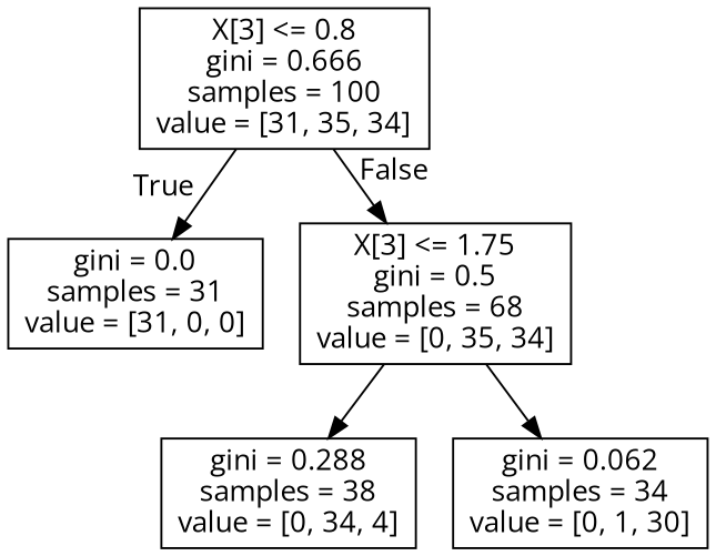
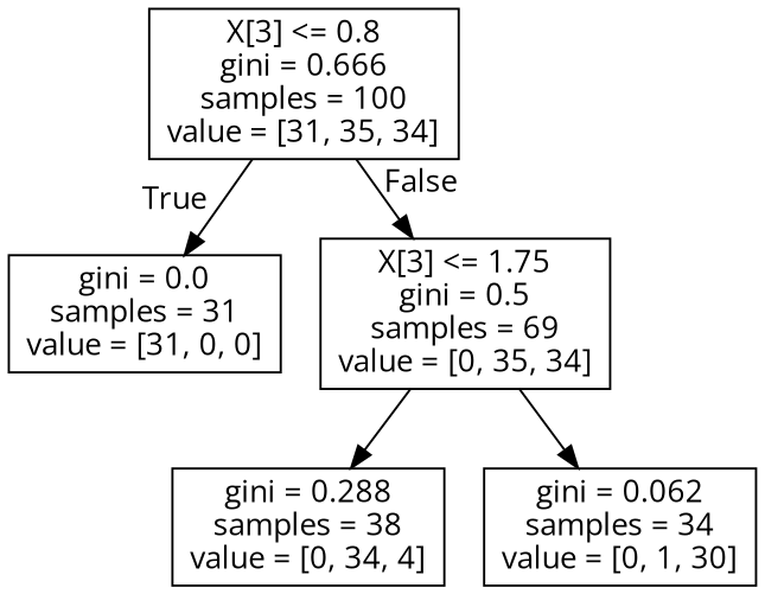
  digraph {
    fontname="Open Sans"
    node [fontname="Open Sans" shape=box]
    edge [fontname="Open Sans"]
    n1 [label="X[3] <= 0.8\ngini = 0.666\nsamples = 100\nvalue = [31, 35, 34]"]
    n2 [label="gini = 0.0\nsamples = 31\nvalue = [31, 0, 0]"]
-   n3 [label="X[3] <= 1.75\ngini = 0.5\nsamples = 68\nvalue = [0, 35, 34]"]
+   n3 [label="X[3] <= 1.75\ngini = 0.5\nsamples = 69\nvalue = [0, 35, 34]"]
    n4 [label="gini = 0.288\nsamples = 38\nvalue = [0, 34, 4]"]
    n5 [label="gini = 0.062\nsamples = 34\nvalue = [0, 1, 30]"]
    n1 -> n2 [headlabel=True labelangle=45 labeldistance=2.5]
    n1 -> n3 [headlabel=False labelangle=-45 labeldistance=2.5]
    n3 -> n4
    n3 -> n5
  }
